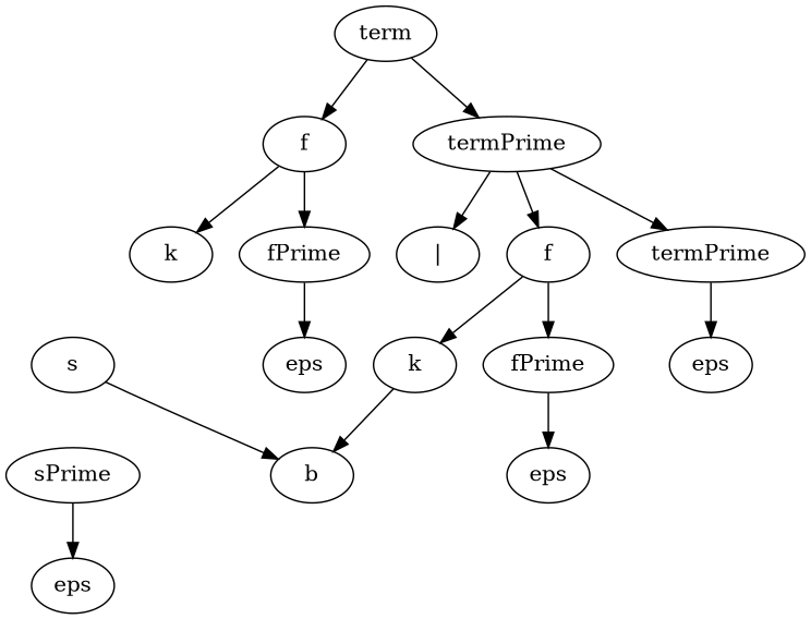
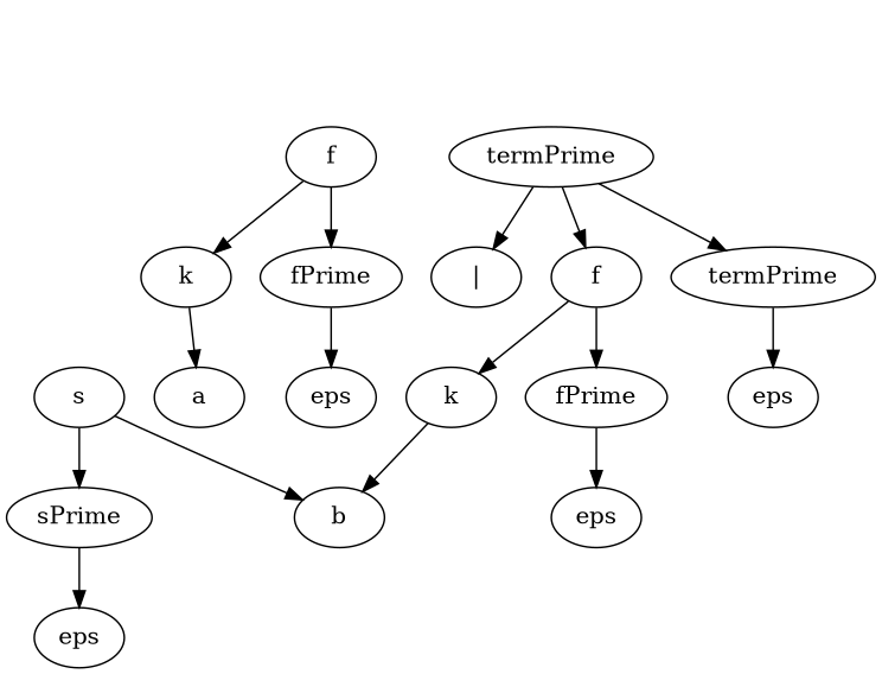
  digraph {
    n1 [label=s]
    n2 [label=sPrime]
    n3 [label=b]
-   n4 [label=term]
    n5 [label=f]
    n6 [label=termPrime]
    n7 [label=eps]
    n8 [label=k]
    n9 [label=fPrime]
    n10 [label="|"]
    n11 [label=f]
    n12 [label=termPrime]
+   n13 [label=a]
    n14 [label=eps]
    n15 [label=k]
    n16 [label=fPrime]
    n17 [label=eps]
    n18 [label=eps]
+   n1 -> n2
    n1 -> n3
    n2 -> n7
-   n4 -> n5
-   n4 -> n6
    n5 -> n8
    n5 -> n9
    n6 -> n10
    n6 -> n11
    n6 -> n12
+   n8 -> n13
    n9 -> n14
    n11 -> n15
    n11 -> n16
    n12 -> n17
    n15 -> n3
    n16 -> n18
  }
